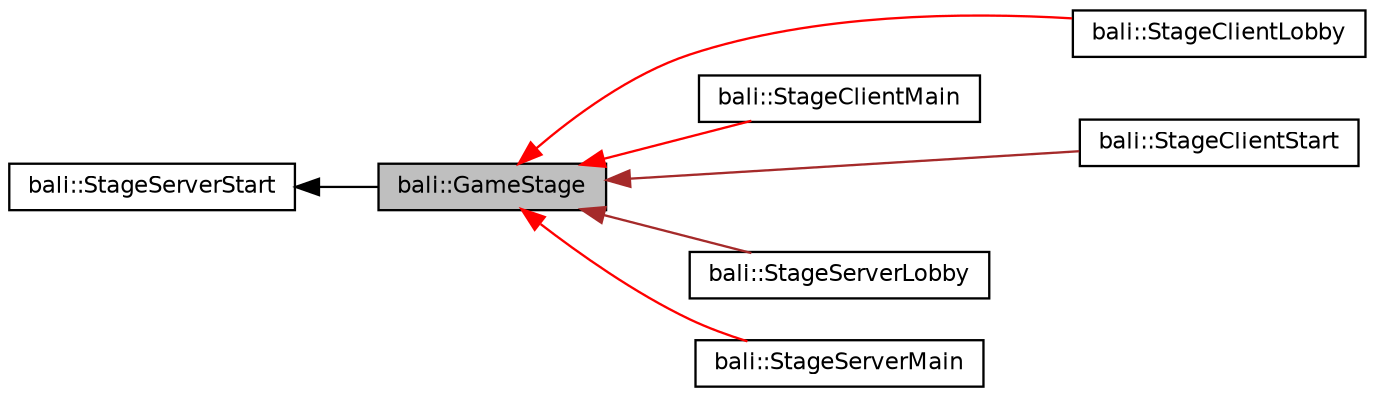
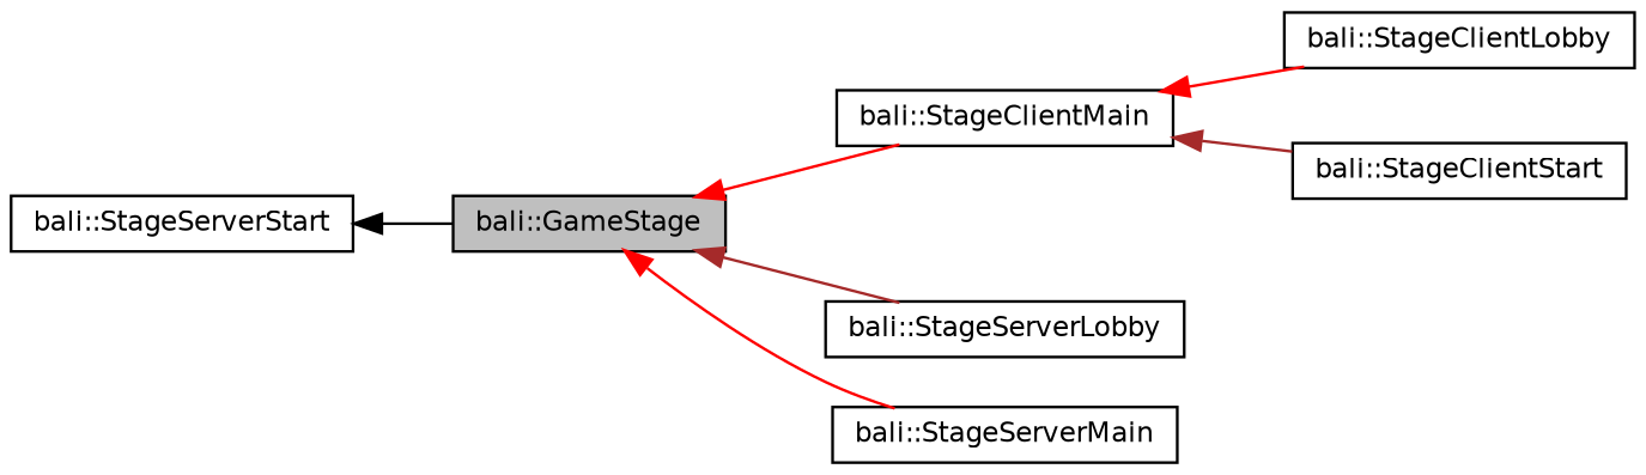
  digraph {
    rankdir=LR
    node [color=black fillcolor=white fontname=Helvetica fontsize=10 shape=record style=filled]
    edge [color=red dir=back fontname=Helvetica fontsize=10 labelfontname=Helvetica labelfontsize=10 style=solid]
    n1 [fillcolor=grey75 fontcolor=black height=0.2 label="bali::GameStage" width=0.4]
    n2 [height=0.2 label="bali::StageClientLobby" width=0.4]
    n3 [height=0.2 label="bali::StageClientMain" width=0.4]
    n4 [height=0.2 label="bali::StageClientStart" width=0.4]
    n5 [height=0.2 label="bali::StageServerLobby" width=0.4]
    n6 [height=0.2 label="bali::StageServerMain" width=0.4]
    n7 [height=0.2 label="bali::StageServerStart" width=0.4]
-   n1 -> n2
+   n3 -> n2
    n1 -> n3
-   n1 -> n4 [color=brown]
+   n3 -> n4 [color=brown]
    n1 -> n5 [color=brown]
    n1 -> n6
    n7 -> n1 [color=black]
  }
